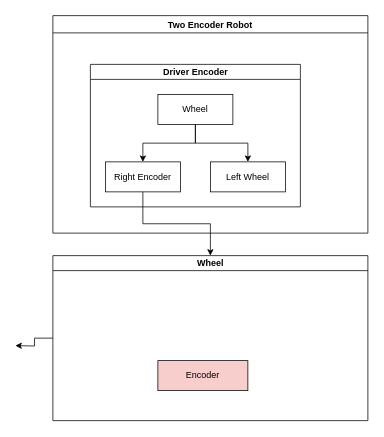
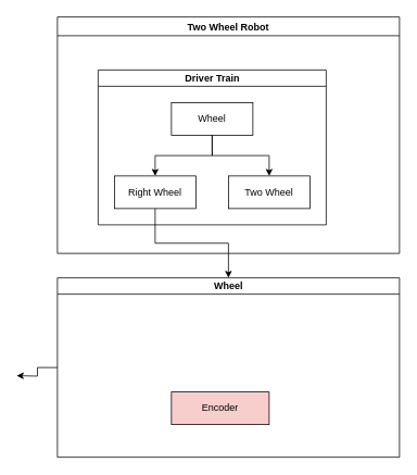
  <mxCell id="0" />
  <mxCell id="1" parent="0" />
- <mxCell id="2" value="Two Encoder Robot" style="swimlane;" vertex="1" parent="1"><mxGeometry x="70" y="20" width="420" height="290" as="geometry" /></mxCell>
- <mxCell id="3" value="Driver Encoder" style="swimlane;html=1;startSize=20;horizontal=1;childLayout=treeLayout;horizontalTree=0;resizable=0;containerType=tree;" vertex="1" parent="2"><mxGeometry x="50" y="65" width="280" height="190" as="geometry" /></mxCell>
+ <mxCell id="2" value="Two Wheel Robot" style="swimlane;" vertex="1" parent="1"><mxGeometry x="70" y="20" width="420" height="290" as="geometry" /></mxCell>
+ <mxCell id="3" value="Driver Train" style="swimlane;html=1;startSize=20;horizontal=1;childLayout=treeLayout;horizontalTree=0;resizable=0;containerType=tree;" vertex="1" parent="2"><mxGeometry x="50" y="65" width="280" height="190" as="geometry" /></mxCell>
  <mxCell id="4" value="Wheel" style="whiteSpace=wrap;html=1;" vertex="1" parent="3"><mxGeometry x="90" y="40" width="100" height="40" as="geometry" /></mxCell>
- <mxCell id="5" value="Right Encoder" style="whiteSpace=wrap;html=1;" vertex="1" parent="3"><mxGeometry x="20" y="130" width="100" height="40" as="geometry" /></mxCell>
+ <mxCell id="5" value="Right Wheel" style="whiteSpace=wrap;html=1;" vertex="1" parent="3"><mxGeometry x="20" y="130" width="100" height="40" as="geometry" /></mxCell>
  <mxCell id="6" value="" style="edgeStyle=elbowEdgeStyle;elbow=vertical;html=1;rounded=0;" edge="1" parent="3" source="4" target="5"><mxGeometry relative="1" as="geometry" /></mxCell>
- <mxCell id="7" value="Left Wheel" style="whiteSpace=wrap;html=1;" vertex="1" parent="3"><mxGeometry x="160" y="130" width="100" height="40" as="geometry" /></mxCell>
+ <mxCell id="7" value="Two Wheel" style="whiteSpace=wrap;html=1;" vertex="1" parent="3"><mxGeometry x="160" y="130" width="100" height="40" as="geometry" /></mxCell>
  <mxCell id="8" value="" style="edgeStyle=elbowEdgeStyle;elbow=vertical;html=1;rounded=0;" edge="1" parent="3" source="4" target="7"><mxGeometry relative="1" as="geometry" /></mxCell>
  <mxCell id="9" style="edgeStyle=orthogonalEdgeStyle;rounded=0;orthogonalLoop=1;jettySize=auto;html=1;exitX=0;exitY=0.5;exitDx=0;exitDy=0;" edge="1" parent="1" source="10"><mxGeometry relative="1" as="geometry"><mxPoint x="20" y="460" as="targetPoint" /></mxGeometry></mxCell>
  <mxCell id="10" value="Wheel" style="swimlane;html=1;startSize=20;horizontal=1;containerType=tree;" vertex="1" parent="1"><mxGeometry x="70" y="340" width="420" height="220" as="geometry" /></mxCell>
  <mxCell id="11" value="Encoder" style="whiteSpace=wrap;html=1;treeFolding=1;treeMoving=1;newEdgeStyle={&quot;edgeStyle&quot;:&quot;elbowEdgeStyle&quot;,&quot;startArrow&quot;:&quot;none&quot;,&quot;endArrow&quot;:&quot;none&quot;};fillColor=#f8cecc;" vertex="1" parent="10"><mxGeometry x="140" y="140" width="120" height="40" as="geometry" /></mxCell>
  <mxCell id="12" style="edgeStyle=orthogonalEdgeStyle;rounded=0;orthogonalLoop=1;jettySize=auto;html=1;exitX=0.5;exitY=1;exitDx=0;exitDy=0;entryX=0.5;entryY=0;entryDx=0;entryDy=0;" edge="1" parent="1" source="5" target="10"><mxGeometry relative="1" as="geometry" /></mxCell>
